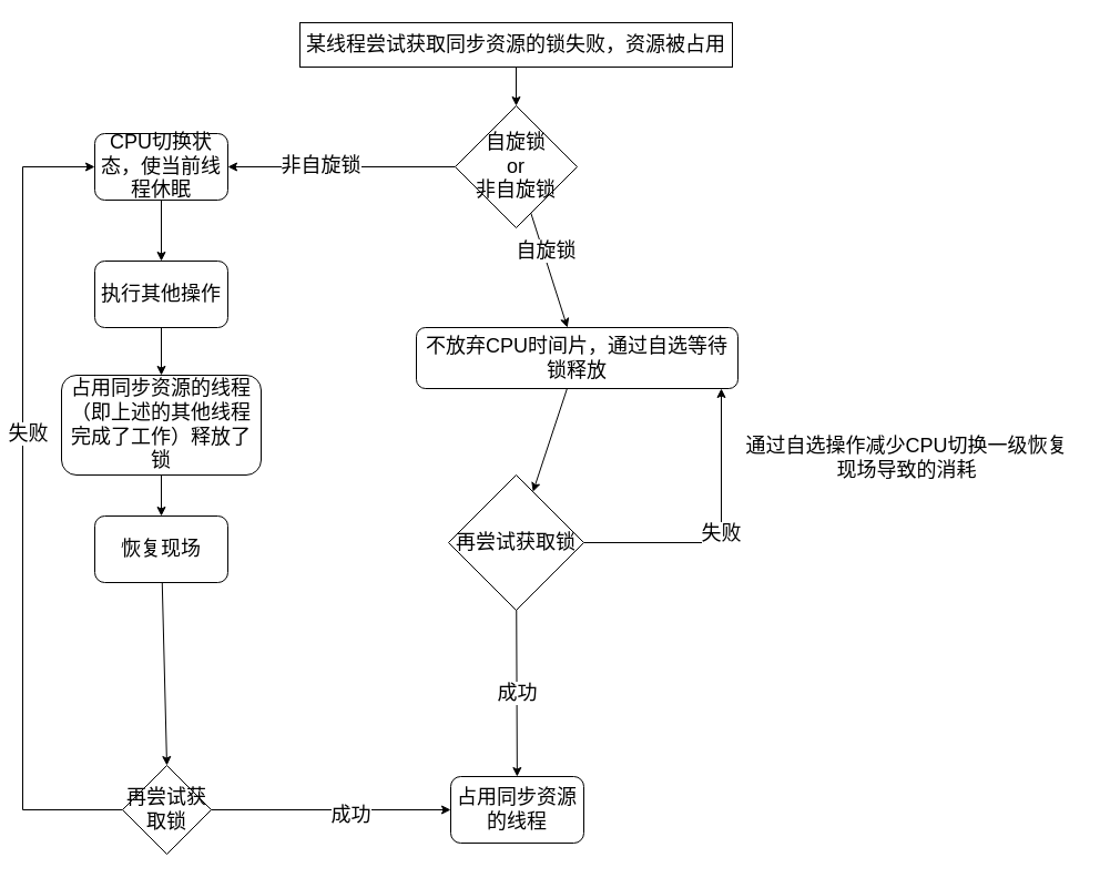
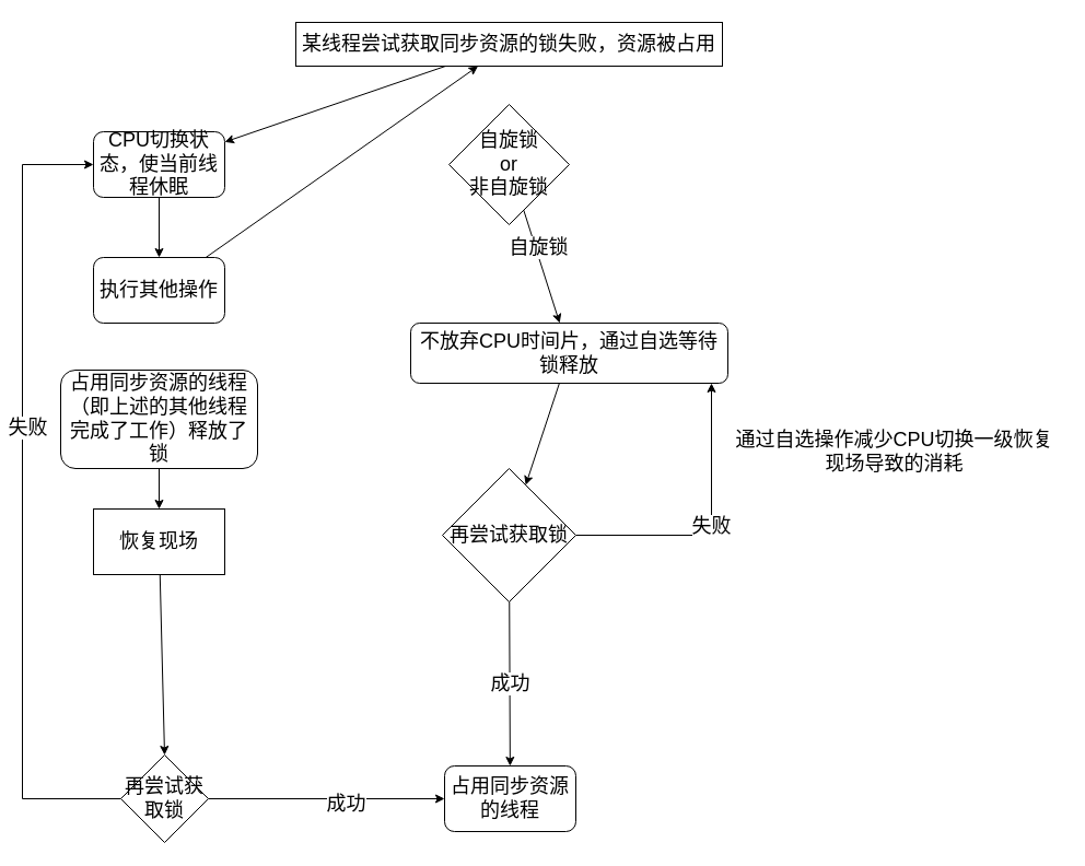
  <mxCell id="0" />
  <mxCell id="1" parent="0" />
- <mxCell id="2" value="" style="rounded=0;orthogonalLoop=1;jettySize=auto;html=1;fontSize=18;" edge="1" parent="1" source="3" target="8"><mxGeometry relative="1" as="geometry" /></mxCell>
+ <mxCell id="2" value="" style="rounded=0;orthogonalLoop=1;jettySize=auto;html=1;fontSize=18;" edge="1" parent="1" source="3" target="10"><mxGeometry relative="1" as="geometry" /></mxCell>
  <mxCell id="3" value="某线程尝试获取同步资源的锁失败，资源被占用" style="whiteSpace=wrap;html=1;fontSize=18;rounded=0;" vertex="1" parent="1"><mxGeometry x="270" y="20" width="390" height="40" as="geometry" /></mxCell>
  <mxCell id="4" style="edgeStyle=none;rounded=0;orthogonalLoop=1;jettySize=auto;html=1;fontSize=18;" edge="1" parent="1" source="8" target="23"><mxGeometry relative="1" as="geometry" /></mxCell>
  <mxCell id="5" value="自旋锁" style="edgeLabel;html=1;align=center;verticalAlign=middle;resizable=0;points=[];fontSize=18;" vertex="1" connectable="0" parent="4"><mxGeometry x="-0.331" y="2" relative="1" as="geometry"><mxPoint as="offset" /></mxGeometry></mxCell>
- <mxCell id="6" style="rounded=0;orthogonalLoop=1;jettySize=auto;html=1;fontSize=18;" edge="1" parent="1" source="8" target="10"><mxGeometry relative="1" as="geometry" /></mxCell>
- <mxCell id="7" value="非自旋锁" style="edgeLabel;html=1;align=center;verticalAlign=middle;resizable=0;points=[];fontSize=18;" vertex="1" connectable="0" parent="6"><mxGeometry x="0.193" y="-2" relative="1" as="geometry"><mxPoint as="offset" /></mxGeometry></mxCell>
  <mxCell id="8" value="自旋锁&lt;br style=&quot;font-size: 18px;&quot;&gt;or&lt;br style=&quot;font-size: 18px;&quot;&gt;非自旋锁" style="rhombus;whiteSpace=wrap;html=1;fontSize=18;" vertex="1" parent="1"><mxGeometry x="410" y="95" width="110" height="110" as="geometry" /></mxCell>
  <mxCell id="9" style="edgeStyle=none;rounded=0;orthogonalLoop=1;jettySize=auto;html=1;entryX=0.5;entryY=0;entryDx=0;entryDy=0;fontSize=18;" edge="1" parent="1" source="10" target="12"><mxGeometry relative="1" as="geometry" /></mxCell>
  <mxCell id="10" value="CPU切换状态，使当前线程休眠" style="rounded=1;whiteSpace=wrap;html=1;fontSize=18;" vertex="1" parent="1"><mxGeometry x="85" y="120" width="120" height="60" as="geometry" /></mxCell>
- <mxCell id="11" style="edgeStyle=none;rounded=0;orthogonalLoop=1;jettySize=auto;html=1;entryX=0.5;entryY=0;entryDx=0;entryDy=0;fontSize=18;" edge="1" parent="1" source="12" target="14"><mxGeometry relative="1" as="geometry" /></mxCell>
+ <mxCell id="11" style="edgeStyle=none;rounded=0;orthogonalLoop=1;jettySize=auto;html=1;fontSize=18;" edge="1" parent="1" source="12" target="3"><mxGeometry relative="1" as="geometry" /></mxCell>
  <mxCell id="12" value="执行其他操作" style="rounded=1;whiteSpace=wrap;html=1;fontSize=18;" vertex="1" parent="1"><mxGeometry x="85" y="235" width="120" height="60" as="geometry" /></mxCell>
  <mxCell id="13" style="edgeStyle=none;rounded=0;orthogonalLoop=1;jettySize=auto;html=1;fontSize=18;" edge="1" parent="1" source="14" target="16"><mxGeometry relative="1" as="geometry" /></mxCell>
  <mxCell id="14" value="占用同步资源的线程（即上述的其他线程完成了工作）释放了锁" style="rounded=1;whiteSpace=wrap;html=1;fontSize=18;" vertex="1" parent="1"><mxGeometry x="55" y="338" width="180" height="90" as="geometry" /></mxCell>
  <mxCell id="15" style="edgeStyle=none;rounded=0;orthogonalLoop=1;jettySize=auto;html=1;entryX=0.5;entryY=0;entryDx=0;entryDy=0;fontSize=18;" edge="1" parent="1" source="16" target="21"><mxGeometry relative="1" as="geometry" /></mxCell>
- <mxCell id="16" value="恢复现场" style="rounded=1;whiteSpace=wrap;html=1;fontSize=18;" vertex="1" parent="1"><mxGeometry x="85" y="465" width="120" height="60" as="geometry" /></mxCell>
+ <mxCell id="16" value="恢复现场" style="whiteSpace=wrap;html=1;fontSize=18;rounded=0;" vertex="1" parent="1"><mxGeometry x="85" y="465" width="120" height="60" as="geometry" /></mxCell>
  <mxCell id="17" style="edgeStyle=none;rounded=0;orthogonalLoop=1;jettySize=auto;html=1;entryX=0;entryY=0.5;entryDx=0;entryDy=0;fontSize=18;" edge="1" parent="1" source="21" target="27"><mxGeometry relative="1" as="geometry" /></mxCell>
  <mxCell id="18" value="成功" style="edgeLabel;html=1;align=center;verticalAlign=middle;resizable=0;points=[];fontSize=18;" vertex="1" connectable="0" parent="17"><mxGeometry x="0.167" y="-4" relative="1" as="geometry"><mxPoint x="-1" as="offset" /></mxGeometry></mxCell>
  <mxCell id="19" style="edgeStyle=elbowEdgeStyle;rounded=0;orthogonalLoop=1;jettySize=auto;html=1;fontSize=18;" edge="1" parent="1" source="21" target="10"><mxGeometry relative="1" as="geometry"><Array as="points"><mxPoint x="20" y="370" /></Array></mxGeometry></mxCell>
  <mxCell id="20" value="失败" style="edgeLabel;html=1;align=center;verticalAlign=middle;resizable=0;points=[];fontSize=18;" vertex="1" connectable="0" parent="19"><mxGeometry x="0.169" y="-4" relative="1" as="geometry"><mxPoint as="offset" /></mxGeometry></mxCell>
  <mxCell id="21" value="再尝试获取锁" style="rhombus;whiteSpace=wrap;html=1;fontSize=18;" vertex="1" parent="1"><mxGeometry x="110" y="690" width="80" height="80" as="geometry" /></mxCell>
  <mxCell id="22" style="edgeStyle=none;rounded=0;orthogonalLoop=1;jettySize=auto;html=1;fontSize=18;" edge="1" parent="1" source="23" target="26"><mxGeometry relative="1" as="geometry" /></mxCell>
  <mxCell id="23" value="不放弃CPU时间片，通过自选等待锁释放" style="rounded=1;whiteSpace=wrap;html=1;fontSize=18;" vertex="1" parent="1"><mxGeometry x="375" y="295" width="290" height="55" as="geometry" /></mxCell>
  <mxCell id="24" value="成功" style="edgeStyle=none;rounded=0;orthogonalLoop=1;jettySize=auto;html=1;fontSize=18;" edge="1" parent="1" source="26" target="27"><mxGeometry relative="1" as="geometry" /></mxCell>
  <mxCell id="25" value="失败" style="edgeStyle=orthogonalEdgeStyle;rounded=0;orthogonalLoop=1;jettySize=auto;html=1;fontSize=18;" edge="1" parent="1" source="26" target="23"><mxGeometry relative="1" as="geometry"><Array as="points"><mxPoint x="650" y="489" /><mxPoint x="650" y="332.5" /></Array></mxGeometry></mxCell>
  <mxCell id="26" value="再尝试获取锁" style="rhombus;whiteSpace=wrap;html=1;fontSize=18;" vertex="1" parent="1"><mxGeometry x="404" y="428" width="122" height="122" as="geometry" /></mxCell>
  <mxCell id="27" value="占用同步资源的线程" style="rounded=1;whiteSpace=wrap;html=1;fontSize=18;" vertex="1" parent="1"><mxGeometry x="406" y="700" width="120" height="60" as="geometry" /></mxCell>
  <mxCell id="28" value="通过自选操作减少CPU切换一级恢复现场导致的消耗" style="text;html=1;strokeColor=none;fillColor=none;align=center;verticalAlign=middle;whiteSpace=wrap;rounded=0;fontSize=18;" vertex="1" parent="1"><mxGeometry x="665" y="398" width="305" height="30" as="geometry" /></mxCell>
